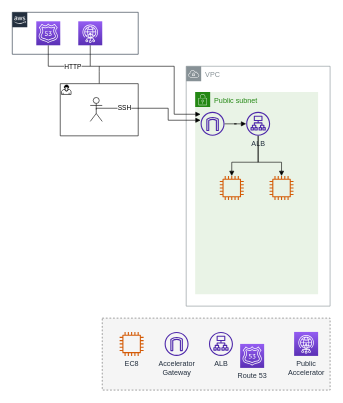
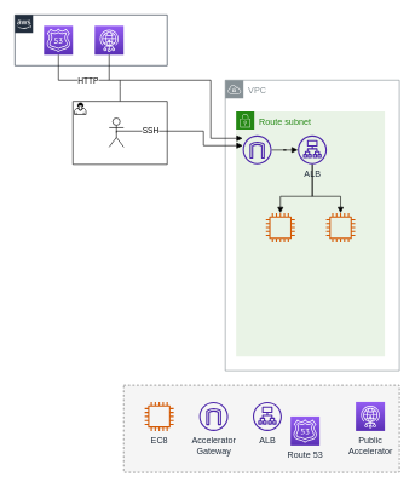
  <mxCell id="0" />
  <mxCell id="1" parent="0" />
  <mxCell id="2" style="edgeStyle=orthogonalEdgeStyle;rounded=0;orthogonalLoop=1;jettySize=auto;html=1;endArrow=none;endFill=0;" edge="1" parent="1" source="3"><mxGeometry relative="1" as="geometry"><mxPoint x="165" y="110" as="targetPoint" /></mxGeometry></mxCell>
  <mxCell id="3" value="" style="points=[[0.25,0,0],[0.5,0,0],[0.75,0,0],[1,0.25,0],[1,0.5,0],[1,0.75,0],[0.75,1,0],[0.5,1,0],[0.25,1,0],[0,0.75,0],[0,0.5,0],[0,0.25,0]];shape=mxgraph.bpmn.task;whiteSpace=wrap;size=10;taskMarker=user;shadow=0;" vertex="1" parent="1"><mxGeometry x="100" y="139" width="130" height="87" as="geometry" /></mxCell>
  <mxCell id="4" value="VPC" style="sketch=0;outlineConnect=0;gradientColor=none;html=1;whiteSpace=wrap;fontSize=12;fontStyle=0;shape=mxgraph.aws4.group;grIcon=mxgraph.aws4.group_vpc;strokeColor=#879196;fillColor=none;verticalAlign=top;align=left;spacingLeft=30;fontColor=#879196;dashed=0;" vertex="1" parent="1"><mxGeometry x="310" y="110" width="240" height="400" as="geometry" /></mxCell>
- <mxCell id="5" value="Public subnet" style="points=[[0,0],[0.25,0],[0.5,0],[0.75,0],[1,0],[1,0.25],[1,0.5],[1,0.75],[1,1],[0.75,1],[0.5,1],[0.25,1],[0,1],[0,0.75],[0,0.5],[0,0.25]];outlineConnect=0;gradientColor=none;html=1;whiteSpace=wrap;fontSize=12;fontStyle=0;container=1;pointerEvents=0;collapsible=0;recursiveResize=0;shape=mxgraph.aws4.group;grIcon=mxgraph.aws4.group_security_group;grStroke=0;strokeColor=#248814;fillColor=#E9F3E6;verticalAlign=top;align=left;spacingLeft=30;fontColor=#248814;dashed=0;" vertex="1" parent="1"><mxGeometry x="325" y="153" width="205" height="337" as="geometry" /></mxCell>
+ <mxCell id="5" value="Route subnet" style="points=[[0,0],[0.25,0],[0.5,0],[0.75,0],[1,0],[1,0.25],[1,0.5],[1,0.75],[1,1],[0.75,1],[0.5,1],[0.25,1],[0,1],[0,0.75],[0,0.5],[0,0.25]];outlineConnect=0;gradientColor=none;html=1;whiteSpace=wrap;fontSize=12;fontStyle=0;container=1;pointerEvents=0;collapsible=0;recursiveResize=0;shape=mxgraph.aws4.group;grIcon=mxgraph.aws4.group_security_group;grStroke=0;strokeColor=#248814;fillColor=#E9F3E6;verticalAlign=top;align=left;spacingLeft=30;fontColor=#248814;dashed=0;" vertex="1" parent="1"><mxGeometry x="325" y="153" width="205" height="337" as="geometry" /></mxCell>
  <mxCell id="6" value="ALB" style="sketch=0;outlineConnect=0;fontColor=#232F3E;gradientColor=none;fillColor=#4D27AA;strokeColor=none;dashed=0;verticalLabelPosition=bottom;verticalAlign=top;align=center;html=1;fontSize=12;fontStyle=0;aspect=fixed;pointerEvents=1;shape=mxgraph.aws4.application_load_balancer;labelBackgroundColor=none;" vertex="1" parent="5"><mxGeometry x="85" y="33" width="40" height="40" as="geometry" /></mxCell>
  <mxCell id="7" style="edgeStyle=orthogonalEdgeStyle;rounded=0;orthogonalLoop=1;jettySize=auto;html=1;exitX=0.5;exitY=0.5;exitDx=0;exitDy=0;exitPerimeter=0;endArrow=block;endFill=1;" edge="1" parent="1" source="9" target="13"><mxGeometry relative="1" as="geometry"><Array as="points"><mxPoint x="160" y="180" /><mxPoint x="280" y="180" /><mxPoint x="280" y="200" /></Array><mxPoint x="334" y="200" as="targetPoint" /></mxGeometry></mxCell>
  <mxCell id="8" value="SSH" style="edgeLabel;html=1;align=center;verticalAlign=middle;resizable=0;points=[];" vertex="1" connectable="0" parent="7"><mxGeometry x="-0.603" y="1" relative="1" as="geometry"><mxPoint x="9" as="offset" /></mxGeometry></mxCell>
  <mxCell id="9" value="" style="shape=umlActor;verticalLabelPosition=bottom;verticalAlign=top;html=1;outlineConnect=0;" vertex="1" parent="1"><mxGeometry x="150" y="162" width="20" height="40" as="geometry" /></mxCell>
  <mxCell id="10" value="" style="rounded=0;whiteSpace=wrap;html=1;fillColor=#f5f5f5;fontColor=#333333;strokeColor=#666666;dashed=1;" vertex="1" parent="1"><mxGeometry x="170" y="530" width="380" height="120" as="geometry" /></mxCell>
  <mxCell id="11" value="Accelerator&lt;br&gt;Gateway" style="sketch=0;outlineConnect=0;fontColor=#232F3E;gradientColor=none;fillColor=#4D27AA;strokeColor=none;dashed=0;verticalLabelPosition=bottom;verticalAlign=top;align=center;html=1;fontSize=12;fontStyle=0;aspect=fixed;pointerEvents=1;shape=mxgraph.aws4.internet_gateway;rounded=0;shadow=0;" vertex="1" parent="1"><mxGeometry x="274" y="553" width="40" height="40" as="geometry" /></mxCell>
  <mxCell id="12" style="edgeStyle=orthogonalEdgeStyle;rounded=0;orthogonalLoop=1;jettySize=auto;html=1;endArrow=block;endFill=1;" edge="1" parent="1" source="13" target="6"><mxGeometry relative="1" as="geometry" /></mxCell>
  <mxCell id="13" value="" style="sketch=0;outlineConnect=0;fontColor=#232F3E;gradientColor=none;fillColor=#4D27AA;strokeColor=none;dashed=0;verticalLabelPosition=bottom;verticalAlign=top;align=center;html=1;fontSize=12;fontStyle=0;aspect=fixed;pointerEvents=1;shape=mxgraph.aws4.internet_gateway;rounded=0;shadow=0;" vertex="1" parent="1"><mxGeometry x="334" y="186" width="40" height="40" as="geometry" /></mxCell>
  <mxCell id="14" value="EC8" style="sketch=0;outlineConnect=0;fontColor=#232F3E;gradientColor=none;fillColor=#D45B07;strokeColor=none;dashed=0;verticalLabelPosition=bottom;verticalAlign=top;align=center;html=1;fontSize=12;fontStyle=0;aspect=fixed;pointerEvents=1;shape=mxgraph.aws4.instance2;" vertex="1" parent="1"><mxGeometry x="199" y="553" width="40" height="40" as="geometry" /></mxCell>
  <mxCell id="15" value="" style="sketch=0;outlineConnect=0;fontColor=#232F3E;gradientColor=none;fillColor=#D45B07;strokeColor=none;dashed=0;verticalLabelPosition=bottom;verticalAlign=top;align=center;html=1;fontSize=12;fontStyle=0;aspect=fixed;pointerEvents=1;shape=mxgraph.aws4.instance2;" vertex="1" parent="1"><mxGeometry x="449" y="293" width="40" height="40" as="geometry" /></mxCell>
  <mxCell id="16" value="" style="sketch=0;outlineConnect=0;fontColor=#232F3E;gradientColor=none;fillColor=#D45B07;strokeColor=none;dashed=0;verticalLabelPosition=bottom;verticalAlign=top;align=center;html=1;fontSize=12;fontStyle=0;aspect=fixed;pointerEvents=1;shape=mxgraph.aws4.instance2;" vertex="1" parent="1"><mxGeometry x="366" y="293" width="40" height="40" as="geometry" /></mxCell>
  <mxCell id="17" value="ALB" style="sketch=0;outlineConnect=0;fontColor=#232F3E;gradientColor=none;fillColor=#4D27AA;strokeColor=none;dashed=0;verticalLabelPosition=bottom;verticalAlign=top;align=center;html=1;fontSize=12;fontStyle=0;aspect=fixed;pointerEvents=1;shape=mxgraph.aws4.application_load_balancer;labelBackgroundColor=none;" vertex="1" parent="1"><mxGeometry x="348" y="553" width="40" height="40" as="geometry" /></mxCell>
  <mxCell id="18" style="edgeStyle=orthogonalEdgeStyle;rounded=0;orthogonalLoop=1;jettySize=auto;html=1;endArrow=block;endFill=1;" edge="1" parent="1" source="6" target="16"><mxGeometry relative="1" as="geometry"><Array as="points"><mxPoint x="430" y="270" /><mxPoint x="386" y="270" /></Array></mxGeometry></mxCell>
  <mxCell id="19" style="edgeStyle=orthogonalEdgeStyle;rounded=0;orthogonalLoop=1;jettySize=auto;html=1;endArrow=block;endFill=1;" edge="1" parent="1" source="6" target="15"><mxGeometry relative="1" as="geometry"><Array as="points"><mxPoint x="430" y="270" /><mxPoint x="469" y="270" /></Array></mxGeometry></mxCell>
  <mxCell id="20" value="" style="points=[[0,0],[0.25,0],[0.5,0],[0.75,0],[1,0],[1,0.25],[1,0.5],[1,0.75],[1,1],[0.75,1],[0.5,1],[0.25,1],[0,1],[0,0.75],[0,0.5],[0,0.25]];outlineConnect=0;gradientColor=none;html=1;whiteSpace=wrap;fontSize=12;fontStyle=0;container=1;pointerEvents=0;collapsible=0;recursiveResize=0;shape=mxgraph.aws4.group;grIcon=mxgraph.aws4.group_aws_cloud_alt;strokeColor=#232F3E;fillColor=none;verticalAlign=top;align=left;spacingLeft=30;fontColor=#232F3E;dashed=0;" vertex="1" parent="1"><mxGeometry x="20" y="20" width="210" height="70" as="geometry" /></mxCell>
  <mxCell id="21" value="" style="sketch=0;points=[[0,0,0],[0.25,0,0],[0.5,0,0],[0.75,0,0],[1,0,0],[0,1,0],[0.25,1,0],[0.5,1,0],[0.75,1,0],[1,1,0],[0,0.25,0],[0,0.5,0],[0,0.75,0],[1,0.25,0],[1,0.5,0],[1,0.75,0]];outlineConnect=0;fontColor=#232F3E;gradientColor=#945DF2;gradientDirection=north;fillColor=#5A30B5;strokeColor=#ffffff;dashed=0;verticalLabelPosition=bottom;verticalAlign=top;align=center;html=1;fontSize=12;fontStyle=0;aspect=fixed;shape=mxgraph.aws4.resourceIcon;resIcon=mxgraph.aws4.route_53;" vertex="1" parent="20"><mxGeometry x="40" y="15" width="40" height="40" as="geometry" /></mxCell>
  <mxCell id="22" value="" style="sketch=0;points=[[0,0,0],[0.25,0,0],[0.5,0,0],[0.75,0,0],[1,0,0],[0,1,0],[0.25,1,0],[0.5,1,0],[0.75,1,0],[1,1,0],[0,0.25,0],[0,0.5,0],[0,0.75,0],[1,0.25,0],[1,0.5,0],[1,0.75,0]];outlineConnect=0;fontColor=#232F3E;gradientColor=#945DF2;gradientDirection=north;fillColor=#5A30B5;strokeColor=#ffffff;dashed=0;verticalLabelPosition=bottom;verticalAlign=top;align=center;html=1;fontSize=12;fontStyle=0;aspect=fixed;shape=mxgraph.aws4.resourceIcon;resIcon=mxgraph.aws4.global_accelerator;" vertex="1" parent="20"><mxGeometry x="110" y="15" width="40" height="40" as="geometry" /></mxCell>
  <mxCell id="23" value="Route 53" style="sketch=0;points=[[0,0,0],[0.25,0,0],[0.5,0,0],[0.75,0,0],[1,0,0],[0,1,0],[0.25,1,0],[0.5,1,0],[0.75,1,0],[1,1,0],[0,0.25,0],[0,0.5,0],[0,0.75,0],[1,0.25,0],[1,0.5,0],[1,0.75,0]];outlineConnect=0;fontColor=#232F3E;gradientColor=#945DF2;gradientDirection=north;fillColor=#5A30B5;strokeColor=#ffffff;dashed=0;verticalLabelPosition=bottom;verticalAlign=top;align=center;html=1;fontSize=12;fontStyle=0;aspect=fixed;shape=mxgraph.aws4.resourceIcon;resIcon=mxgraph.aws4.route_53;" vertex="1" parent="1"><mxGeometry x="400" y="573" width="40" height="40" as="geometry" /></mxCell>
  <mxCell id="24" style="edgeStyle=orthogonalEdgeStyle;rounded=0;orthogonalLoop=1;jettySize=auto;html=1;endArrow=block;endFill=1;startArrow=none;" edge="1" parent="1" target="13"><mxGeometry relative="1" as="geometry"><Array as="points"><mxPoint x="150" y="110" /><mxPoint x="290" y="110" /><mxPoint x="290" y="190" /></Array><mxPoint x="150" y="75" as="sourcePoint" /></mxGeometry></mxCell>
  <mxCell id="25" style="edgeStyle=orthogonalEdgeStyle;rounded=0;orthogonalLoop=1;jettySize=auto;html=1;endArrow=none;endFill=0;" edge="1" parent="1" source="21"><mxGeometry relative="1" as="geometry"><mxPoint x="150" y="110" as="targetPoint" /><Array as="points"><mxPoint x="80" y="110" /></Array></mxGeometry></mxCell>
  <mxCell id="26" value="HTTP" style="edgeLabel;html=1;align=center;verticalAlign=middle;resizable=0;points=[];" vertex="1" connectable="0" parent="25"><mxGeometry x="0.029" y="-1" relative="1" as="geometry"><mxPoint x="21" y="-1" as="offset" /></mxGeometry></mxCell>
  <mxCell id="27" value="Public&lt;br&gt;Accelerator" style="sketch=0;points=[[0,0,0],[0.25,0,0],[0.5,0,0],[0.75,0,0],[1,0,0],[0,1,0],[0.25,1,0],[0.5,1,0],[0.75,1,0],[1,1,0],[0,0.25,0],[0,0.5,0],[0,0.75,0],[1,0.25,0],[1,0.5,0],[1,0.75,0]];outlineConnect=0;fontColor=#232F3E;gradientColor=#945DF2;gradientDirection=north;fillColor=#5A30B5;strokeColor=#ffffff;dashed=0;verticalLabelPosition=bottom;verticalAlign=top;align=center;html=1;fontSize=12;fontStyle=0;aspect=fixed;shape=mxgraph.aws4.resourceIcon;resIcon=mxgraph.aws4.global_accelerator;" vertex="1" parent="1"><mxGeometry x="490" y="553" width="40" height="40" as="geometry" /></mxCell>
